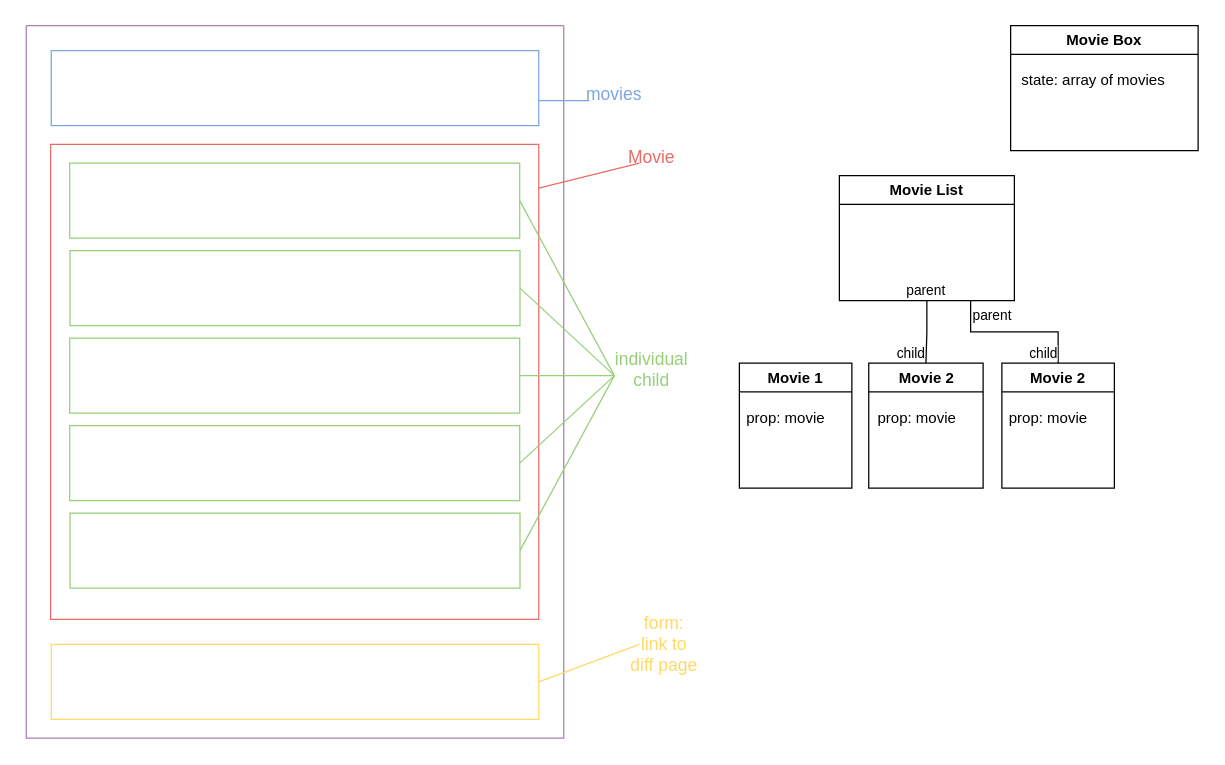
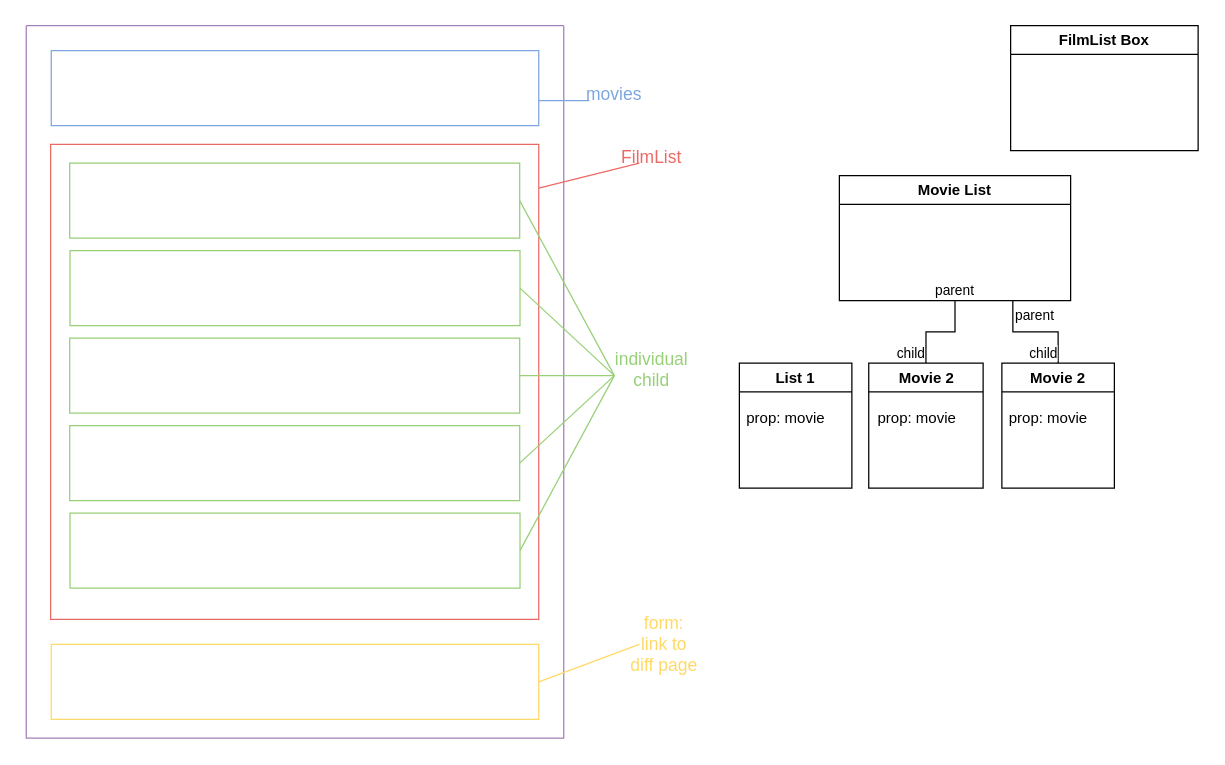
  <mxCell id="0" />
  <mxCell id="1" parent="0" />
  <mxCell id="2" value="" style="swimlane;startSize=0;strokeColor=#A680B8;fillColor=default;swimlaneLine=1;" parent="1" vertex="1"><mxGeometry x="20.5" y="20" width="430" height="570" as="geometry" /></mxCell>
  <mxCell id="3" value="" style="rounded=0;whiteSpace=wrap;html=1;strokeColor=#7EA6E0;fontColor=#7EA6E0;" parent="2" vertex="1"><mxGeometry x="20" y="20" width="390" height="60" as="geometry" /></mxCell>
  <mxCell id="4" value="" style="rounded=0;whiteSpace=wrap;html=1;strokeColor=#EA6B66;fontColor=#EA6B66;" parent="2" vertex="1"><mxGeometry x="19.5" y="95" width="390.5" height="380" as="geometry" /></mxCell>
  <mxCell id="5" value="" style="rounded=0;whiteSpace=wrap;html=1;strokeColor=#97D077;fontColor=#EA6B66;" parent="2" vertex="1"><mxGeometry x="34.75" y="110" width="360" height="60" as="geometry" /></mxCell>
  <mxCell id="6" value="" style="rounded=0;whiteSpace=wrap;html=1;strokeColor=#97D077;fontColor=#EA6B66;" parent="2" vertex="1"><mxGeometry x="35" y="180" width="360" height="60" as="geometry" /></mxCell>
  <mxCell id="7" value="" style="rounded=0;whiteSpace=wrap;html=1;strokeColor=#97D077;fontColor=#EA6B66;" parent="2" vertex="1"><mxGeometry x="34.75" y="250" width="360" height="60" as="geometry" /></mxCell>
  <mxCell id="8" value="" style="rounded=0;whiteSpace=wrap;html=1;strokeColor=#97D077;fontColor=#EA6B66;" parent="2" vertex="1"><mxGeometry x="34.75" y="320" width="360" height="60" as="geometry" /></mxCell>
  <mxCell id="9" value="" style="rounded=0;whiteSpace=wrap;html=1;strokeColor=#97D077;fontColor=#EA6B66;" parent="2" vertex="1"><mxGeometry x="35" y="390" width="360" height="60" as="geometry" /></mxCell>
  <mxCell id="10" value="" style="endArrow=none;html=1;rounded=0;strokeColor=#97D077;fontSize=14;fontColor=#7EA6E0;exitX=1;exitY=0.5;exitDx=0;exitDy=0;" parent="2" source="5" edge="1"><mxGeometry width="50" height="50" relative="1" as="geometry"><mxPoint x="395" y="160" as="sourcePoint" /><mxPoint x="470.5" y="280" as="targetPoint" /></mxGeometry></mxCell>
  <mxCell id="11" value="" style="rounded=0;whiteSpace=wrap;html=1;strokeColor=#FFD966;fontColor=#EA6B66;" parent="1" vertex="1"><mxGeometry x="40.5" y="515" width="390" height="60" as="geometry" /></mxCell>
- <mxCell id="12" value="Movie" style="text;html=1;strokeColor=none;fillColor=none;align=center;verticalAlign=middle;whiteSpace=wrap;rounded=0;glass=1;fontColor=#EA6B66;opacity=0;fontSize=14;" parent="1" vertex="1"><mxGeometry x="491" y="110" width="60" height="30" as="geometry" /></mxCell>
+ <mxCell id="12" value="FilmList" style="text;html=1;strokeColor=none;fillColor=none;align=center;verticalAlign=middle;whiteSpace=wrap;rounded=0;glass=1;fontColor=#EA6B66;opacity=0;fontSize=14;" parent="1" vertex="1"><mxGeometry x="491" y="110" width="60" height="30" as="geometry" /></mxCell>
  <mxCell id="13" value="movies" style="text;html=1;strokeColor=none;fillColor=none;align=center;verticalAlign=middle;whiteSpace=wrap;rounded=0;glass=1;fontSize=14;fontColor=#7EA6E0;opacity=0;" parent="1" vertex="1"><mxGeometry x="461" y="60" width="60" height="30" as="geometry" /></mxCell>
  <mxCell id="14" value="" style="endArrow=none;html=1;rounded=0;fontSize=14;fontColor=#7EA6E0;entryX=0.167;entryY=0.667;entryDx=0;entryDy=0;entryPerimeter=0;strokeColor=#7EA6E0;" parent="1" target="13" edge="1"><mxGeometry width="50" height="50" relative="1" as="geometry"><mxPoint x="430.5" y="80" as="sourcePoint" /><mxPoint x="480.5" y="30" as="targetPoint" /></mxGeometry></mxCell>
  <mxCell id="15" value="" style="endArrow=none;html=1;rounded=0;strokeColor=#EA6B66;fontSize=14;fontColor=#7EA6E0;" parent="1" edge="1"><mxGeometry width="50" height="50" relative="1" as="geometry"><mxPoint x="430.5" y="150" as="sourcePoint" /><mxPoint x="511" y="130" as="targetPoint" /></mxGeometry></mxCell>
  <mxCell id="16" value="" style="endArrow=none;html=1;rounded=0;strokeColor=#97D077;fontSize=14;fontColor=#7EA6E0;" parent="1" edge="1"><mxGeometry width="50" height="50" relative="1" as="geometry"><mxPoint x="415.5" y="230" as="sourcePoint" /><mxPoint x="491" y="300" as="targetPoint" /></mxGeometry></mxCell>
  <mxCell id="17" value="" style="endArrow=none;html=1;rounded=0;strokeColor=#97D077;fontSize=14;fontColor=#7EA6E0;" parent="1" edge="1"><mxGeometry width="50" height="50" relative="1" as="geometry"><mxPoint x="415.5" y="300" as="sourcePoint" /><mxPoint x="491" y="300" as="targetPoint" /></mxGeometry></mxCell>
  <mxCell id="18" value="" style="endArrow=none;html=1;rounded=0;strokeColor=#97D077;fontSize=14;fontColor=#7EA6E0;exitX=1;exitY=0.5;exitDx=0;exitDy=0;" parent="1" source="8" edge="1"><mxGeometry width="50" height="50" relative="1" as="geometry"><mxPoint x="415.5" y="380" as="sourcePoint" /><mxPoint x="491" y="300" as="targetPoint" /></mxGeometry></mxCell>
  <mxCell id="19" value="" style="endArrow=none;html=1;rounded=0;strokeColor=#97D077;fontSize=14;fontColor=#7EA6E0;entryX=1;entryY=0.5;entryDx=0;entryDy=0;" parent="1" target="9" edge="1"><mxGeometry width="50" height="50" relative="1" as="geometry"><mxPoint x="491" y="300" as="sourcePoint" /><mxPoint x="596.5" y="420" as="targetPoint" /></mxGeometry></mxCell>
  <mxCell id="20" value="individual&lt;br&gt;child" style="text;html=1;strokeColor=none;fillColor=none;align=center;verticalAlign=middle;whiteSpace=wrap;rounded=0;glass=1;fontSize=14;fontColor=#97D077;opacity=0;" parent="1" vertex="1"><mxGeometry x="491" y="280" width="60" height="30" as="geometry" /></mxCell>
  <mxCell id="21" value="form: &lt;br&gt;link to diff page" style="text;html=1;strokeColor=none;fillColor=none;align=center;verticalAlign=middle;whiteSpace=wrap;rounded=0;glass=1;fontSize=14;fontColor=#FFD966;opacity=0;" parent="1" vertex="1"><mxGeometry x="501" y="500" width="60" height="30" as="geometry" /></mxCell>
  <mxCell id="22" value="" style="endArrow=none;html=1;rounded=0;strokeColor=#FFD966;fontSize=14;fontColor=#FFD966;entryX=0.167;entryY=0.5;entryDx=0;entryDy=0;entryPerimeter=0;exitX=1;exitY=0.5;exitDx=0;exitDy=0;" parent="1" source="11" target="21" edge="1"><mxGeometry width="50" height="50" relative="1" as="geometry"><mxPoint x="341" y="350" as="sourcePoint" /><mxPoint x="391" y="300" as="targetPoint" /></mxGeometry></mxCell>
- <mxCell id="23" value="Movie Box" style="swimlane;whiteSpace=wrap;html=1;strokeWidth=1;" parent="1" vertex="1"><mxGeometry x="808" y="20" width="150" height="100" as="geometry" /></mxCell>
- <mxCell id="24" value="state: array of movies" style="text;strokeColor=none;fillColor=none;align=left;verticalAlign=top;spacingLeft=4;spacingRight=4;overflow=hidden;rotatable=0;points=[[0,0.5],[1,0.5]];portConstraint=eastwest;strokeWidth=1;" parent="23" vertex="1"><mxGeometry x="3" y="30" width="147" height="26" as="geometry" /></mxCell>
- <mxCell id="25" value="Movie List" style="swimlane;whiteSpace=wrap;html=1;strokeWidth=1;" parent="1" vertex="1"><mxGeometry x="671" y="140" width="140" height="100" as="geometry" /></mxCell>
- <mxCell id="26" value="Movie 1" style="swimlane;whiteSpace=wrap;html=1;strokeWidth=1;" parent="1" vertex="1"><mxGeometry x="591" y="290" width="90" height="100" as="geometry" /></mxCell>
+ <mxCell id="23" value="FilmList Box" style="swimlane;whiteSpace=wrap;html=1;strokeWidth=1;" parent="1" vertex="1"><mxGeometry x="808" y="20" width="150" height="100" as="geometry" /></mxCell>
+ <mxCell id="25" value="Movie List" style="swimlane;whiteSpace=wrap;html=1;strokeWidth=1;" parent="1" vertex="1"><mxGeometry x="671" y="140" width="185" height="100" as="geometry" /></mxCell>
+ <mxCell id="26" value="List 1" style="swimlane;whiteSpace=wrap;html=1;strokeWidth=1;" parent="1" vertex="1"><mxGeometry x="591" y="290" width="90" height="100" as="geometry" /></mxCell>
  <mxCell id="27" value="prop: movie&#10;" style="text;strokeColor=none;fillColor=none;align=left;verticalAlign=top;spacingLeft=4;spacingRight=4;overflow=hidden;rotatable=0;points=[[0,0.5],[1,0.5]];portConstraint=eastwest;strokeWidth=1;" parent="26" vertex="1"><mxGeometry y="30" width="90" height="26" as="geometry" /></mxCell>
  <mxCell id="28" value="Movie 2" style="swimlane;whiteSpace=wrap;html=1;strokeWidth=1;" parent="1" vertex="1"><mxGeometry x="694.5" y="290" width="91.5" height="100" as="geometry" /></mxCell>
  <mxCell id="29" value="prop: movie&#10;" style="text;strokeColor=none;fillColor=none;align=left;verticalAlign=top;spacingLeft=4;spacingRight=4;overflow=hidden;rotatable=0;points=[[0,0.5],[1,0.5]];portConstraint=eastwest;strokeWidth=1;" parent="28" vertex="1"><mxGeometry x="1.5" y="30" width="90" height="26" as="geometry" /></mxCell>
  <mxCell id="30" value="" style="endArrow=none;html=1;edgeStyle=orthogonalEdgeStyle;rounded=0;exitX=0.5;exitY=1;exitDx=0;exitDy=0;entryX=0.5;entryY=0;entryDx=0;entryDy=0;" parent="1" source="25" target="28" edge="1"><mxGeometry relative="1" as="geometry"><mxPoint x="441" y="290" as="sourcePoint" /><mxPoint x="601" y="290" as="targetPoint" /></mxGeometry></mxCell>
  <mxCell id="31" value="parent" style="edgeLabel;resizable=0;html=1;align=left;verticalAlign=bottom;strokeWidth=1;" parent="30" connectable="0" vertex="1"><mxGeometry x="-1" relative="1" as="geometry"><mxPoint x="-18" as="offset" /></mxGeometry></mxCell>
  <mxCell id="32" value="child" style="edgeLabel;resizable=0;html=1;align=right;verticalAlign=bottom;strokeWidth=1;" parent="30" connectable="0" vertex="1"><mxGeometry x="1" relative="1" as="geometry" /></mxCell>
  <mxCell id="33" value="Movie 2" style="swimlane;whiteSpace=wrap;html=1;strokeWidth=1;" parent="1" vertex="1"><mxGeometry x="801" y="290" width="90" height="100" as="geometry" /></mxCell>
  <mxCell id="34" value="prop: movie&#10;" style="text;strokeColor=none;fillColor=none;align=left;verticalAlign=top;spacingLeft=4;spacingRight=4;overflow=hidden;rotatable=0;points=[[0,0.5],[1,0.5]];portConstraint=eastwest;strokeWidth=1;" parent="33" vertex="1"><mxGeometry y="30" width="90" height="26" as="geometry" /></mxCell>
  <mxCell id="35" value="" style="endArrow=none;html=1;edgeStyle=orthogonalEdgeStyle;rounded=0;exitX=0.75;exitY=1;exitDx=0;exitDy=0;entryX=0.5;entryY=0;entryDx=0;entryDy=0;" parent="1" source="25" target="33" edge="1"><mxGeometry relative="1" as="geometry"><mxPoint x="441" y="290" as="sourcePoint" /><mxPoint x="601" y="290" as="targetPoint" /></mxGeometry></mxCell>
  <mxCell id="36" value="parent" style="edgeLabel;resizable=0;html=1;align=left;verticalAlign=bottom;strokeWidth=1;" parent="35" connectable="0" vertex="1"><mxGeometry x="-1" relative="1" as="geometry"><mxPoint y="20" as="offset" /></mxGeometry></mxCell>
  <mxCell id="37" value="child" style="edgeLabel;resizable=0;html=1;align=right;verticalAlign=bottom;strokeWidth=1;" parent="35" connectable="0" vertex="1"><mxGeometry x="1" relative="1" as="geometry" /></mxCell>
